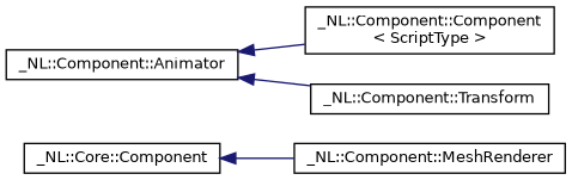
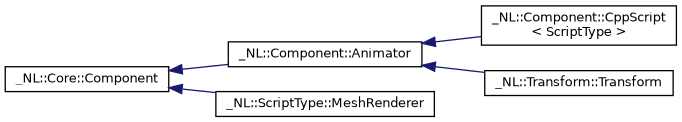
  digraph {
    rankdir=LR
    node [color=black fillcolor=white fontname=Helvetica fontsize=10 shape=record style=filled]
    edge [color=midnightblue dir=back fontname=Helvetica fontsize=10 labelfontname=Helvetica labelfontsize=10 style=solid]
    n1 [height=0.2 label="_NL::Core::Component" width=0.4]
    n2 [height=0.2 label="_NL::Component::Animator" width=0.4]
-   n3 [height=0.2 label="_NL::Component::MeshRenderer" width=0.4]
-   n4 [height=0.2 label="_NL::Component::Component\l\< ScriptType \>" width=0.4]
-   n5 [height=0.2 label="_NL::Component::Transform" width=0.4]
+   n3 [height=0.2 label="_NL::ScriptType::MeshRenderer" width=0.4]
+   n4 [height=0.2 label="_NL::Component::CppScript\l\< ScriptType \>" width=0.4]
+   n5 [height=0.2 label="_NL::Transform::Transform" width=0.4]
+   n1 -> n2
    n1 -> n3
    n2 -> n4
    n2 -> n5
  }
